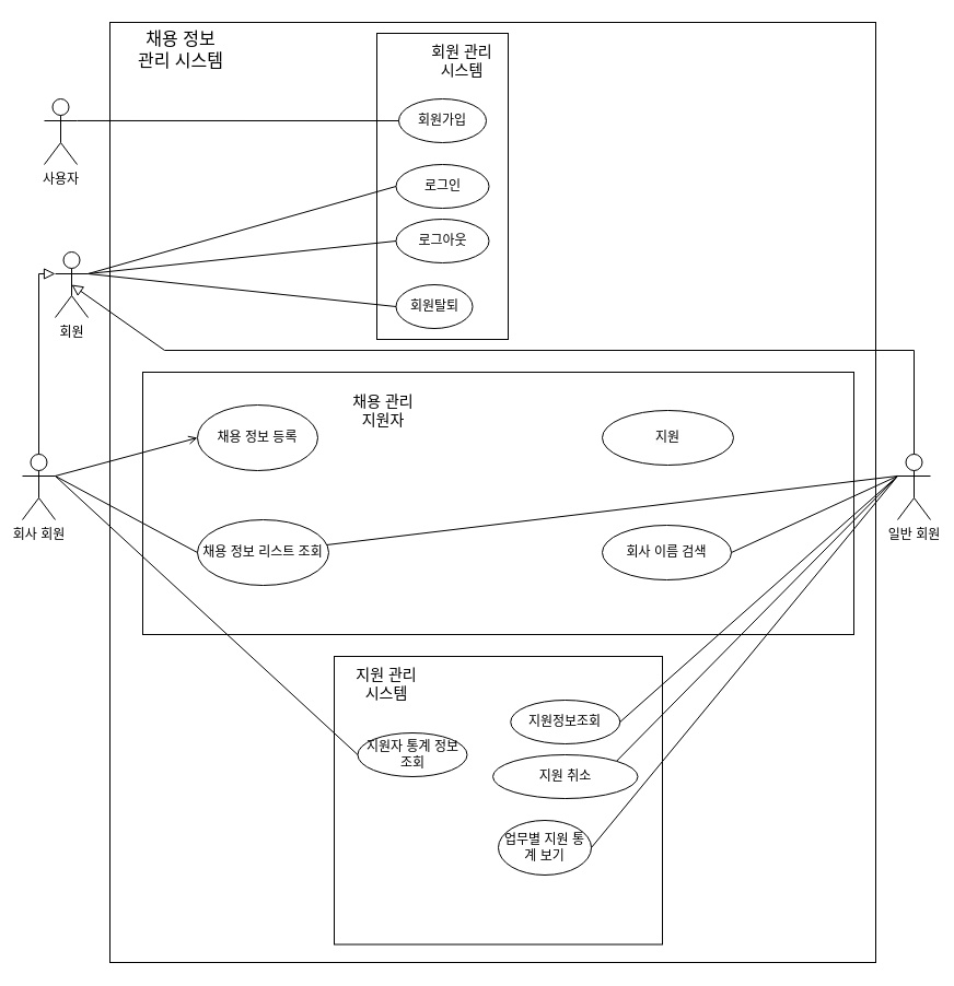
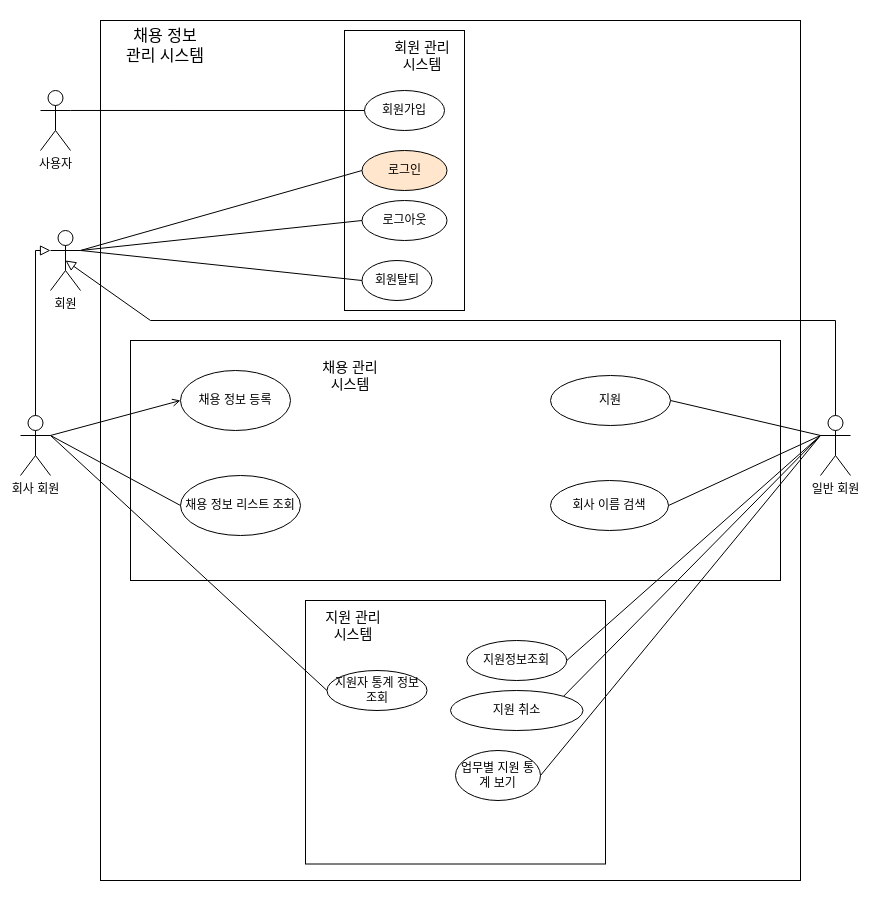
  <mxCell id="0" />
  <mxCell id="1" parent="0" />
  <mxCell id="2" value="" style="rounded=0;whiteSpace=wrap;html=1;" parent="1" vertex="1"><mxGeometry x="100" y="20" width="700" height="860" as="geometry" /></mxCell>
  <mxCell id="3" value="" style="rounded=0;whiteSpace=wrap;html=1;" parent="1" vertex="1"><mxGeometry x="305" y="600" width="300" height="263.5" as="geometry" /></mxCell>
  <mxCell id="4" value="" style="rounded=0;whiteSpace=wrap;html=1;" parent="1" vertex="1"><mxGeometry x="130" y="340" width="650" height="240" as="geometry" /></mxCell>
  <mxCell id="5" value="" style="rounded=0;whiteSpace=wrap;html=1;" parent="1" vertex="1"><mxGeometry x="344" y="30" width="120" height="280" as="geometry" /></mxCell>
  <mxCell id="6" value="사용자" style="shape=umlActor;verticalLabelPosition=bottom;verticalAlign=top;html=1;" parent="1" vertex="1"><mxGeometry x="40" y="90" width="30" height="60" as="geometry" /></mxCell>
  <mxCell id="7" value="&lt;font style=&quot;font-size: 12px;&quot;&gt;회원가입&lt;/font&gt;" style="ellipse;whiteSpace=wrap;html=1;" parent="1" vertex="1"><mxGeometry x="364" y="90" width="80" height="40" as="geometry" /></mxCell>
  <mxCell id="8" value="" style="endArrow=none;html=1;rounded=0;exitX=1;exitY=0.333;exitDx=0;exitDy=0;exitPerimeter=0;entryX=0;entryY=0.5;entryDx=0;entryDy=0;" parent="1" source="6" target="7" edge="1"><mxGeometry width="50" height="50" relative="1" as="geometry"><mxPoint x="340" y="790" as="sourcePoint" /><mxPoint x="390" y="740" as="targetPoint" /></mxGeometry></mxCell>
  <mxCell id="9" value="회사 회원" style="shape=umlActor;verticalLabelPosition=bottom;verticalAlign=top;html=1;outlineConnect=0;" parent="1" vertex="1"><mxGeometry x="20" y="415" width="30" height="60" as="geometry" /></mxCell>
  <mxCell id="10" value="&lt;font style=&quot;font-size: 12px;&quot;&gt;채용 정보 등록&lt;/font&gt;" style="ellipse;whiteSpace=wrap;html=1;" parent="1" vertex="1"><mxGeometry x="180" y="370" width="110" height="60" as="geometry" /></mxCell>
  <mxCell id="11" value="" style="endArrow=open;html=1;rounded=0;entryX=0;entryY=0.5;entryDx=0;entryDy=0;exitX=1;exitY=0.333;exitDx=0;exitDy=0;exitPerimeter=0;" parent="1" source="9" target="10" edge="1"><mxGeometry width="50" height="50" relative="1" as="geometry"><mxPoint x="80" y="610" as="sourcePoint" /><mxPoint x="110" y="560" as="targetPoint" /></mxGeometry></mxCell>
  <mxCell id="12" value="&lt;font style=&quot;font-size: 12px;&quot;&gt;채용 정보 리스트 조회&lt;/font&gt;" style="ellipse;whiteSpace=wrap;html=1;" parent="1" vertex="1"><mxGeometry x="180" y="475" width="120" height="60" as="geometry" /></mxCell>
  <mxCell id="13" value="" style="endArrow=none;html=1;rounded=0;exitX=1;exitY=0.333;exitDx=0;exitDy=0;exitPerimeter=0;entryX=0;entryY=0.5;entryDx=0;entryDy=0;" parent="1" source="9" target="12" edge="1"><mxGeometry width="50" height="50" relative="1" as="geometry"><mxPoint x="70" y="620" as="sourcePoint" /><mxPoint x="140" y="600" as="targetPoint" /></mxGeometry></mxCell>
  <mxCell id="14" value="일반 회원" style="shape=umlActor;verticalLabelPosition=bottom;verticalAlign=top;html=1;outlineConnect=0;" parent="1" vertex="1"><mxGeometry x="820" y="415" width="30" height="60" as="geometry" /></mxCell>
  <mxCell id="15" value="&lt;font style=&quot;font-size: 12px;&quot;&gt;회사 이름 검색&lt;/font&gt;" style="ellipse;whiteSpace=wrap;html=1;" parent="1" vertex="1"><mxGeometry x="550" y="480" width="118" height="50" as="geometry" /></mxCell>
  <mxCell id="16" value="" style="endArrow=none;html=1;rounded=0;entryX=1;entryY=0.5;entryDx=0;entryDy=0;exitX=0;exitY=0.333;exitDx=0;exitDy=0;exitPerimeter=0;" parent="1" source="14" target="15" edge="1"><mxGeometry width="50" height="50" relative="1" as="geometry"><mxPoint x="410" y="980" as="sourcePoint" /><mxPoint x="460" y="930" as="targetPoint" /></mxGeometry></mxCell>
  <mxCell id="17" value="&lt;span style=&quot;color: rgb(0, 0, 0); font-family: Helvetica; font-style: normal; font-variant-ligatures: normal; font-variant-caps: normal; font-weight: 400; letter-spacing: normal; orphans: 2; text-align: center; text-indent: 0px; text-transform: none; widows: 2; word-spacing: 0px; -webkit-text-stroke-width: 0px; background-color: rgb(251, 251, 251); text-decoration-thickness: initial; text-decoration-style: initial; text-decoration-color: initial; float: none; display: inline !important;&quot;&gt;&lt;font style=&quot;font-size: 12px;&quot;&gt;지원&lt;/font&gt;&lt;/span&gt;" style="ellipse;whiteSpace=wrap;html=1;" parent="1" vertex="1"><mxGeometry x="550" y="375" width="120" height="50" as="geometry" /></mxCell>
- <mxCell id="18" value="" style="endArrow=none;html=1;rounded=0;exitX=0;exitY=0.333;exitDx=0;exitDy=0;exitPerimeter=0;" parent="1" source="14" target="12" edge="1"><mxGeometry width="50" height="50" relative="1" as="geometry"><mxPoint x="415" y="980" as="sourcePoint" /><mxPoint x="835" y="970" as="targetPoint" /></mxGeometry></mxCell>
+ <mxCell id="18" value="" style="endArrow=none;html=1;rounded=0;entryX=1;entryY=0.5;entryDx=0;entryDy=0;exitX=0;exitY=0.333;exitDx=0;exitDy=0;exitPerimeter=0;" parent="1" source="14" target="17" edge="1"><mxGeometry width="50" height="50" relative="1" as="geometry"><mxPoint x="415" y="980" as="sourcePoint" /><mxPoint x="835" y="970" as="targetPoint" /></mxGeometry></mxCell>
  <mxCell id="19" value="지원정보조회" style="ellipse;whiteSpace=wrap;html=1;" parent="1" vertex="1"><mxGeometry x="466.25" y="640" width="100" height="40" as="geometry" /></mxCell>
  <mxCell id="20" value="" style="endArrow=none;html=1;rounded=0;entryX=1;entryY=0.5;entryDx=0;entryDy=0;exitX=0;exitY=0.333;exitDx=0;exitDy=0;exitPerimeter=0;" parent="1" source="14" target="19" edge="1"><mxGeometry width="50" height="50" relative="1" as="geometry"><mxPoint x="220" y="930" as="sourcePoint" /><mxPoint x="600" y="960" as="targetPoint" /></mxGeometry></mxCell>
  <mxCell id="21" value="지원 취소" style="ellipse;whiteSpace=wrap;html=1;" parent="1" vertex="1"><mxGeometry x="450" y="690" width="132.5" height="40" as="geometry" /></mxCell>
  <mxCell id="22" value="업무별 지원 통계 보기" style="ellipse;whiteSpace=wrap;html=1;" parent="1" vertex="1"><mxGeometry x="455" y="750" width="85" height="50" as="geometry" /></mxCell>
  <mxCell id="23" value="" style="endArrow=none;html=1;rounded=0;exitX=0;exitY=0.333;exitDx=0;exitDy=0;exitPerimeter=0;entryX=1;entryY=0.5;entryDx=0;entryDy=0;" parent="1" source="14" target="22" edge="1"><mxGeometry width="50" height="50" relative="1" as="geometry"><mxPoint x="520" y="1040" as="sourcePoint" /><mxPoint x="570" y="990" as="targetPoint" /></mxGeometry></mxCell>
  <mxCell id="24" value="" style="endArrow=none;html=1;rounded=0;entryX=1;entryY=0;entryDx=0;entryDy=0;exitX=0;exitY=0.333;exitDx=0;exitDy=0;exitPerimeter=0;" parent="1" source="14" target="21" edge="1"><mxGeometry width="50" height="50" relative="1" as="geometry"><mxPoint x="210" y="920" as="sourcePoint" /><mxPoint x="480" y="990" as="targetPoint" /></mxGeometry></mxCell>
  <mxCell id="25" value="지원자 통계 정보 조회" style="ellipse;whiteSpace=wrap;html=1;" parent="1" vertex="1"><mxGeometry x="326.5" y="670" width="100" height="40" as="geometry" /></mxCell>
  <mxCell id="26" value="회원" style="shape=umlActor;verticalLabelPosition=bottom;verticalAlign=top;html=1;" parent="1" vertex="1"><mxGeometry x="50" y="230" width="30" height="60" as="geometry" /></mxCell>
  <mxCell id="27" value="" style="endArrow=block;html=1;rounded=0;align=center;verticalAlign=bottom;endFill=0;labelBackgroundColor=none;endSize=8;exitX=0.5;exitY=0;exitDx=0;exitDy=0;exitPerimeter=0;entryX=0;entryY=0.333;entryDx=0;entryDy=0;entryPerimeter=0;" parent="1" source="9" target="26" edge="1"><mxGeometry x="1" y="142" relative="1" as="geometry"><mxPoint x="0" y="770" as="sourcePoint" /><mxPoint x="40" y="300" as="targetPoint" /><mxPoint x="110" y="52" as="offset" /><Array as="points"><mxPoint x="35" y="250" /></Array></mxGeometry></mxCell>
  <mxCell id="28" value="" style="endArrow=block;html=1;rounded=0;align=center;verticalAlign=bottom;endFill=0;labelBackgroundColor=none;endSize=8;exitX=0.5;exitY=0;exitDx=0;exitDy=0;exitPerimeter=0;entryX=0.5;entryY=0.5;entryDx=0;entryDy=0;entryPerimeter=0;" parent="1" source="14" target="26" edge="1"><mxGeometry x="1" y="142" relative="1" as="geometry"><mxPoint x="45" y="670" as="sourcePoint" /><mxPoint x="240" y="260" as="targetPoint" /><mxPoint x="110" y="52" as="offset" /><Array as="points"><mxPoint x="835" y="320" /><mxPoint x="150" y="320" /></Array></mxGeometry></mxCell>
  <mxCell id="29" value="" style="endArrow=none;html=1;rounded=0;exitX=1;exitY=0.333;exitDx=0;exitDy=0;exitPerimeter=0;entryX=0;entryY=0.5;entryDx=0;entryDy=0;" parent="1" source="26" target="30" edge="1"><mxGeometry width="50" height="50" relative="1" as="geometry"><mxPoint x="290" y="250" as="sourcePoint" /><mxPoint x="360" y="180" as="targetPoint" /></mxGeometry></mxCell>
- <mxCell id="30" value="로그인" style="ellipse;whiteSpace=wrap;html=1;" parent="1" vertex="1"><mxGeometry x="361.5" y="150" width="85" height="40" as="geometry" /></mxCell>
+ <mxCell id="30" value="로그인" style="ellipse;whiteSpace=wrap;html=1;fillColor=#ffe6cc;" parent="1" vertex="1"><mxGeometry x="361.5" y="150" width="85" height="40" as="geometry" /></mxCell>
  <mxCell id="31" value="로그아웃" style="ellipse;whiteSpace=wrap;html=1;" parent="1" vertex="1"><mxGeometry x="361.5" y="200" width="85" height="40" as="geometry" /></mxCell>
  <mxCell id="32" value="회원탈퇴" style="ellipse;whiteSpace=wrap;html=1;" parent="1" vertex="1"><mxGeometry x="361.5" y="260" width="70" height="40" as="geometry" /></mxCell>
  <mxCell id="33" value="" style="endArrow=none;html=1;rounded=0;exitX=1;exitY=0.333;exitDx=0;exitDy=0;exitPerimeter=0;entryX=0;entryY=0.5;entryDx=0;entryDy=0;" parent="1" source="26" target="31" edge="1"><mxGeometry width="50" height="50" relative="1" as="geometry"><mxPoint x="270" y="260" as="sourcePoint" /><mxPoint x="372" y="180" as="targetPoint" /></mxGeometry></mxCell>
  <mxCell id="34" value="" style="endArrow=none;html=1;rounded=0;exitX=1;exitY=0.333;exitDx=0;exitDy=0;exitPerimeter=0;entryX=0;entryY=0.5;entryDx=0;entryDy=0;" parent="1" source="26" target="32" edge="1"><mxGeometry width="50" height="50" relative="1" as="geometry"><mxPoint x="280" y="270" as="sourcePoint" /><mxPoint x="382" y="190" as="targetPoint" /></mxGeometry></mxCell>
  <mxCell id="35" value="&lt;font style=&quot;font-size: 14px;&quot;&gt;회원 관리 시스템&lt;/font&gt;" style="text;html=1;strokeColor=none;fillColor=none;align=center;verticalAlign=middle;whiteSpace=wrap;rounded=0;" parent="1" vertex="1"><mxGeometry x="389" y="40" width="66" height="30" as="geometry" /></mxCell>
- <mxCell id="36" value="&lt;font style=&quot;font-size: 14px;&quot;&gt;채용 관리 &lt;br&gt;지원자&lt;/font&gt;" style="text;html=1;strokeColor=none;fillColor=none;align=center;verticalAlign=middle;whiteSpace=wrap;rounded=0;" parent="1" vertex="1"><mxGeometry x="300" y="360" width="100" height="30" as="geometry" /></mxCell>
+ <mxCell id="36" value="&lt;font style=&quot;font-size: 14px;&quot;&gt;채용 관리 &lt;br&gt;시스템&lt;/font&gt;" style="text;html=1;strokeColor=none;fillColor=none;align=center;verticalAlign=middle;whiteSpace=wrap;rounded=0;" parent="1" vertex="1"><mxGeometry x="300" y="360" width="100" height="30" as="geometry" /></mxCell>
  <mxCell id="37" value="&lt;font style=&quot;font-size: 14px;&quot;&gt;지원 관리 &lt;br&gt;시스템&lt;/font&gt;" style="text;html=1;strokeColor=none;fillColor=none;align=center;verticalAlign=middle;whiteSpace=wrap;rounded=0;" parent="1" vertex="1"><mxGeometry x="310" y="610" width="86" height="30" as="geometry" /></mxCell>
  <mxCell id="38" value="&lt;font style=&quot;font-size: 16px;&quot;&gt;채용 정보 &lt;br&gt;관리 시스템&lt;/font&gt;" style="text;html=1;strokeColor=none;fillColor=none;align=center;verticalAlign=middle;whiteSpace=wrap;rounded=0;" parent="1" vertex="1"><mxGeometry x="110" y="30" width="110" height="30" as="geometry" /></mxCell>
  <mxCell id="39" style="edgeStyle=orthogonalEdgeStyle;rounded=0;orthogonalLoop=1;jettySize=auto;html=1;exitX=0.5;exitY=1;exitDx=0;exitDy=0;" parent="1" source="3" target="3" edge="1"><mxGeometry relative="1" as="geometry" /></mxCell>
  <mxCell id="40" value="" style="endArrow=none;html=1;rounded=0;exitX=1;exitY=0.333;exitDx=0;exitDy=0;exitPerimeter=0;entryX=0;entryY=0.5;entryDx=0;entryDy=0;" edge="1" parent="1" source="9" target="25"><mxGeometry width="50" height="50" relative="1" as="geometry"><mxPoint x="650" y="720" as="sourcePoint" /><mxPoint x="700" y="670" as="targetPoint" /></mxGeometry></mxCell>
